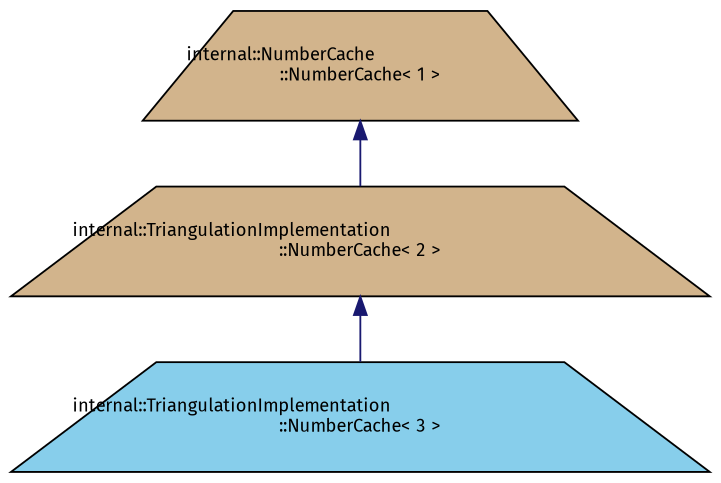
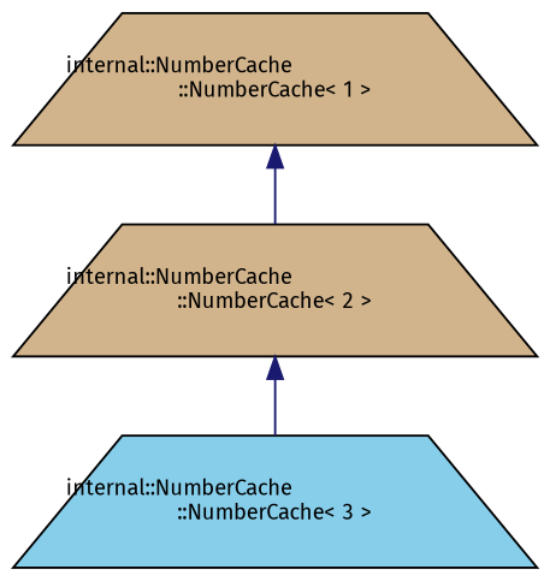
  digraph {
    fontname="Fira Sans"
    node [color=black fillcolor=tan fontname="Fira Sans" fontsize=10 shape=trapezium style=filled]
    edge [color=midnightblue dir=back fontname="Fira Sans" fontsize=10 labelfontname=Helvetica labelfontsize=10 style=solid]
-   n1 [fontcolor=black height=0.2 label="internal::TriangulationImplementation\l::NumberCache\< 2 \>" width=0.4]
-   n2 [fillcolor=skyblue height=0.2 label="internal::TriangulationImplementation\l::NumberCache\< 3 \>" width=0.4]
+   n1 [fontcolor=black height=0.2 label="internal::NumberCache\l::NumberCache\< 2 \>" width=0.4]
+   n2 [fillcolor=skyblue height=0.2 label="internal::NumberCache\l::NumberCache\< 3 \>" width=0.4]
    n3 [height=0.2 label="internal::NumberCache\l::NumberCache\< 1 \>" width=0.4]
    n1 -> n2
    n3 -> n1
  }
